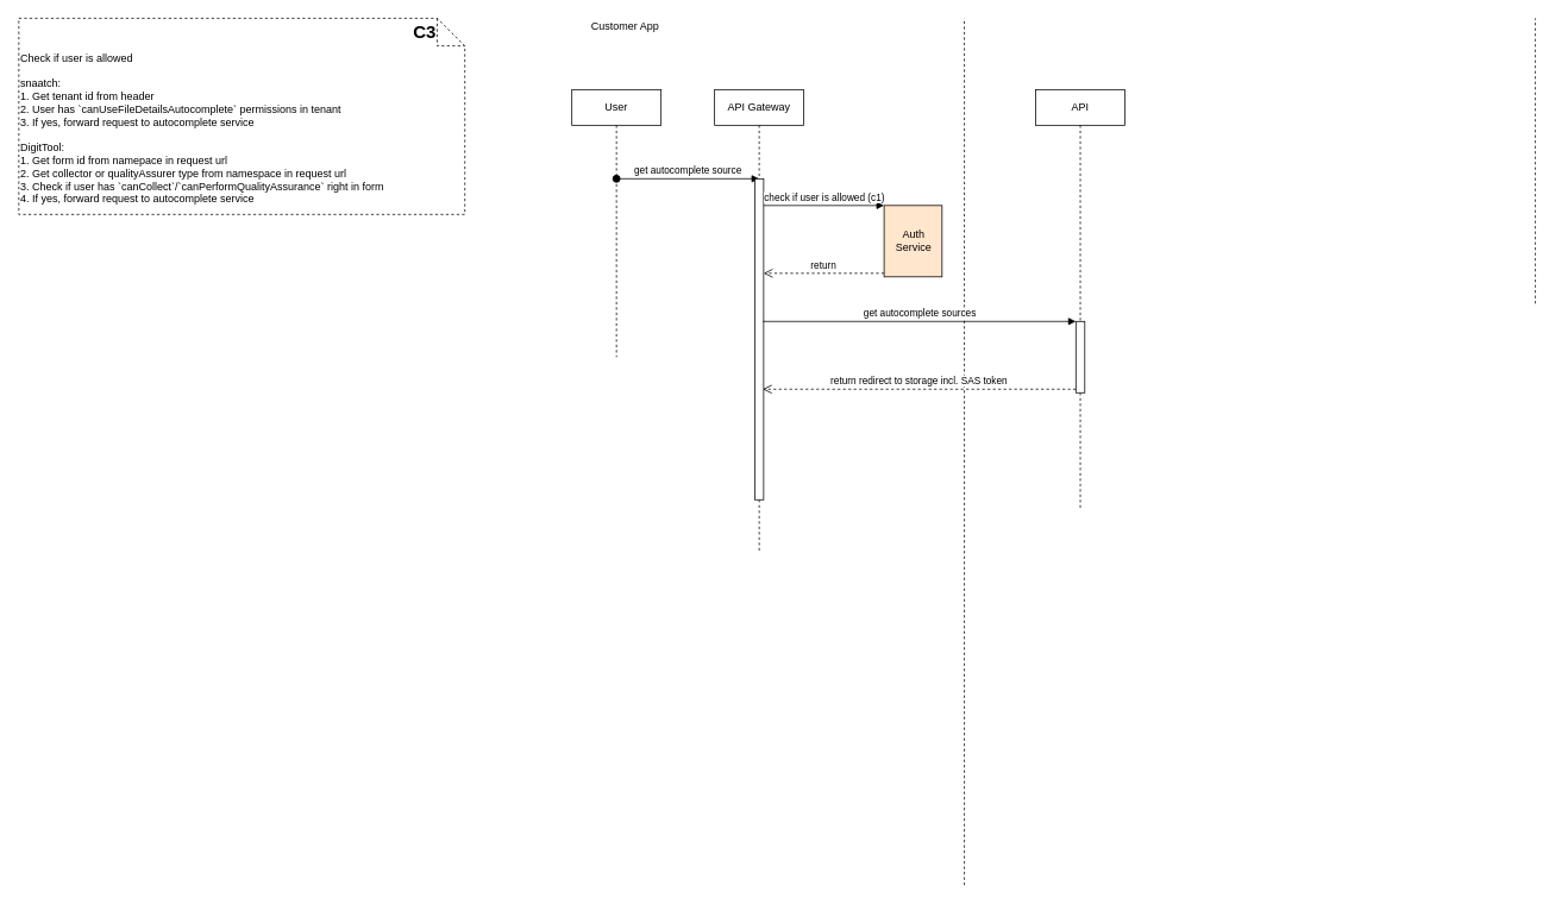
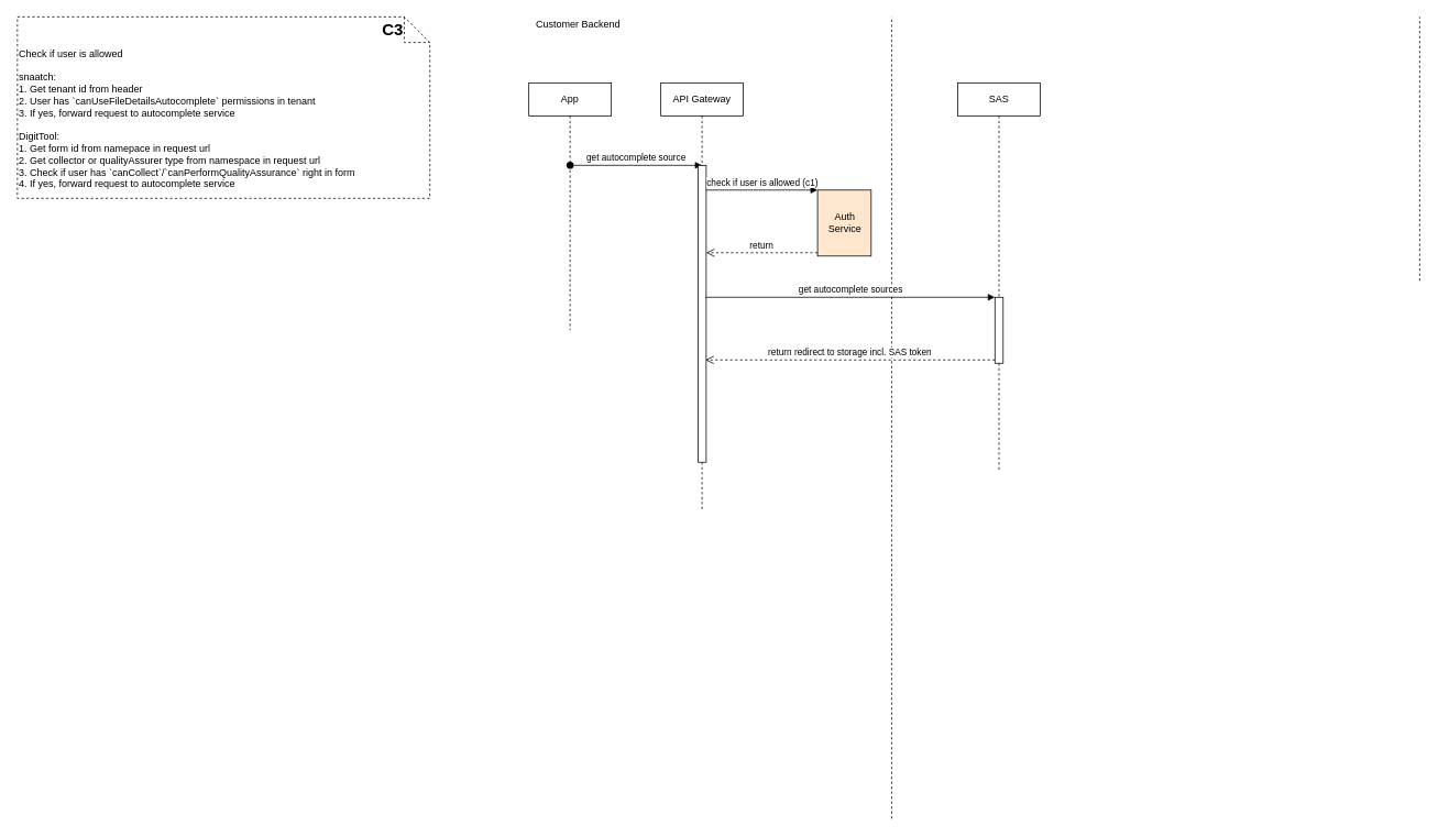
  <mxCell id="0" />
  <mxCell id="1" parent="0" />
  <mxCell id="2" value="API Gateway" style="shape=umlLifeline;perimeter=lifelinePerimeter;whiteSpace=wrap;html=1;container=1;collapsible=0;recursiveResize=0;outlineConnect=0;" vertex="1" parent="1"><mxGeometry x="800" y="100" width="100" height="520" as="geometry" /></mxCell>
  <mxCell id="3" value="" style="endArrow=none;dashed=1;html=1;" parent="1" edge="1"><mxGeometry width="50" height="50" relative="1" as="geometry"><mxPoint x="1080" y="992.286" as="sourcePoint" /><mxPoint x="1080" y="20" as="targetPoint" /></mxGeometry></mxCell>
- <mxCell id="4" value="Customer App" style="text;html=1;strokeColor=none;fillColor=none;align=center;verticalAlign=middle;whiteSpace=wrap;rounded=0;" parent="1" vertex="1"><mxGeometry x="600" y="20" width="200" height="20" as="geometry" /></mxCell>
+ <mxCell id="4" value="Customer Backend" style="text;html=1;strokeColor=none;fillColor=none;align=center;verticalAlign=middle;whiteSpace=wrap;rounded=0;" parent="1" vertex="1"><mxGeometry x="600" y="20" width="200" height="20" as="geometry" /></mxCell>
  <mxCell id="5" value="" style="endArrow=none;dashed=1;html=1;" parent="1" edge="1"><mxGeometry width="50" height="50" relative="1" as="geometry"><mxPoint x="1720" y="340" as="sourcePoint" /><mxPoint x="1720" y="20" as="targetPoint" /></mxGeometry></mxCell>
- <mxCell id="6" value="User" style="shape=umlLifeline;perimeter=lifelinePerimeter;whiteSpace=wrap;html=1;container=1;collapsible=0;recursiveResize=0;outlineConnect=0;" vertex="1" parent="1"><mxGeometry x="640" y="100" width="100" height="300" as="geometry" /></mxCell>
- <mxCell id="7" value="API" style="shape=umlLifeline;perimeter=lifelinePerimeter;whiteSpace=wrap;html=1;container=1;collapsible=0;recursiveResize=0;outlineConnect=0;" vertex="1" parent="1"><mxGeometry x="1160" y="100" width="100" height="470" as="geometry" /></mxCell>
+ <mxCell id="6" value="App" style="shape=umlLifeline;perimeter=lifelinePerimeter;whiteSpace=wrap;html=1;container=1;collapsible=0;recursiveResize=0;outlineConnect=0;" vertex="1" parent="1"><mxGeometry x="640" y="100" width="100" height="300" as="geometry" /></mxCell>
+ <mxCell id="7" value="SAS" style="shape=umlLifeline;perimeter=lifelinePerimeter;whiteSpace=wrap;html=1;container=1;collapsible=0;recursiveResize=0;outlineConnect=0;" vertex="1" parent="1"><mxGeometry x="1160" y="100" width="100" height="470" as="geometry" /></mxCell>
  <mxCell id="8" value="get autocomplete source" style="html=1;verticalAlign=bottom;startArrow=oval;startFill=1;endArrow=block;startSize=8;" edge="1" parent="1"><mxGeometry width="60" relative="1" as="geometry"><mxPoint x="690" y="200" as="sourcePoint" /><mxPoint x="850" y="200" as="targetPoint" /></mxGeometry></mxCell>
  <mxCell id="9" value="" style="html=1;points=[];perimeter=orthogonalPerimeter;" vertex="1" parent="1"><mxGeometry x="845" y="200" width="10" height="360" as="geometry" /></mxCell>
  <mxCell id="10" value="Auth&lt;br&gt;Service" style="html=1;points=[];perimeter=orthogonalPerimeter;fillColor=#ffe6cc;" vertex="1" parent="1"><mxGeometry x="990" y="230" width="65" height="80" as="geometry" /></mxCell>
  <mxCell id="11" value="check if user is allowed (c1)" style="html=1;verticalAlign=bottom;endArrow=block;entryX=0;entryY=0;" edge="1" target="10" parent="1"><mxGeometry relative="1" as="geometry"><mxPoint x="855" y="230" as="sourcePoint" /></mxGeometry></mxCell>
  <mxCell id="12" value="return" style="html=1;verticalAlign=bottom;endArrow=open;dashed=1;endSize=8;exitX=0;exitY=0.95;" edge="1" source="10" parent="1"><mxGeometry relative="1" as="geometry"><mxPoint x="855" y="306" as="targetPoint" /></mxGeometry></mxCell>
  <mxCell id="13" value="" style="group;dashed=1;align=right;" vertex="1" connectable="0" parent="1"><mxGeometry x="20" y="20" width="500" height="220" as="geometry" /></mxCell>
  <mxCell id="14" value="Check if user is allowed&lt;br&gt;&lt;br&gt;snaatch:&lt;br&gt;1. Get tenant id from header&lt;br&gt;2. User has `canUseFileDetailsAutocomplete` permissions in tenant&lt;br&gt;3. If yes, forward request to autocomplete service&lt;br&gt;&lt;br&gt;DigitTool:&lt;br&gt;1. Get form id from namepace in request url&lt;br&gt;2. Get collector or qualityAssurer type from namespace in request url&lt;br&gt;3. Check if user has `canCollect`/`canPerformQualityAssurance` right in form&lt;br&gt;4. If yes, forward request to autocomplete service" style="shape=note2;boundedLbl=1;whiteSpace=wrap;html=1;size=31;verticalAlign=top;align=left;dashed=1;" vertex="1" parent="13"><mxGeometry width="500" height="220" as="geometry" /></mxCell>
  <mxCell id="15" value="&lt;b&gt;&lt;font style=&quot;font-size: 20px&quot;&gt;C3&lt;/font&gt;&lt;/b&gt;" style="text;html=1;strokeColor=none;fillColor=none;align=right;verticalAlign=middle;whiteSpace=wrap;rounded=0;" vertex="1" parent="13"><mxGeometry x="440" width="30" height="30" as="geometry" /></mxCell>
  <mxCell id="16" value="" style="html=1;points=[];perimeter=orthogonalPerimeter;align=right;" vertex="1" parent="1"><mxGeometry x="1205" y="360" width="10" height="80" as="geometry" /></mxCell>
  <mxCell id="17" value="get autocomplete sources" style="html=1;verticalAlign=bottom;endArrow=block;entryX=0;entryY=0;" edge="1" target="16" parent="1"><mxGeometry relative="1" as="geometry"><mxPoint x="854" y="360" as="sourcePoint" /></mxGeometry></mxCell>
  <mxCell id="18" value="return redirect to storage incl. SAS token" style="html=1;verticalAlign=bottom;endArrow=open;dashed=1;endSize=8;exitX=0;exitY=0.95;" edge="1" source="16" parent="1"><mxGeometry relative="1" as="geometry"><mxPoint x="854" y="436" as="targetPoint" /></mxGeometry></mxCell>
